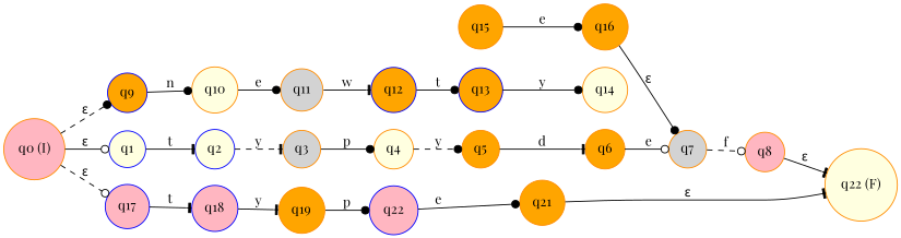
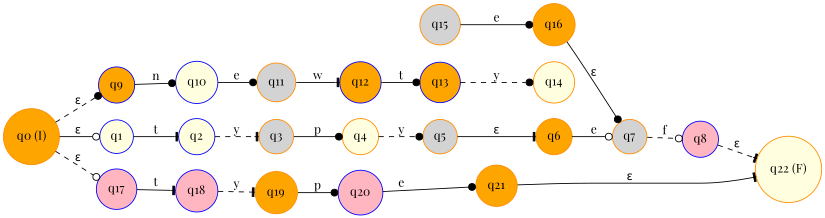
  digraph {
    fontname="Playfair Display"
    rankdir=LR
    node [color=darkorange fillcolor=orange fontname="Playfair Display" shape=circle style=filled]
    edge [arrowhead=dot fontname="Playfair Display" style=solid]
-   n1 [fillcolor=lightpink label="q0 (I)"]
+   n1 [label="q0 (I)"]
    n2 [color=blue fillcolor=lightyellow label=q1]
    n3 [color=blue label=q9]
    n4 [color=blue fillcolor=lightpink label=q17]
    n5 [color=blue fillcolor=lightyellow label=q2]
-   n6 [fillcolor=lightyellow label=q10]
+   n6 [color=blue fillcolor=lightyellow label=q10]
    n7 [color=blue fillcolor=lightpink label=q18]
    n8 [fillcolor=lightgrey label=q3]
    n9 [fillcolor=lightyellow label=q4]
-   n10 [label=q5]
+   n10 [fillcolor=lightgrey label=q5]
    n11 [label=q6]
    n12 [fillcolor=lightgrey label=q7]
-   n13 [fillcolor=lightpink label=q8]
+   n13 [color=blue fillcolor=lightpink label=q8]
    n14 [fillcolor=lightyellow label="q22 (F)"]
    n15 [fillcolor=lightgrey label=q11]
    n16 [color=blue label=q12]
    n17 [color=blue label=q13]
    n18 [fillcolor=lightyellow label=q14]
-   n19 [label=q15]
+   n19 [fillcolor=lightgrey label=q15]
    n20 [label=q16]
    n21 [label=q19]
-   n22 [color=blue fillcolor=lightpink label=q22]
+   n22 [color=blue fillcolor=lightpink label=q20]
    n23 [label=q21]
    n1 -> n2 [arrowhead=odot label="ε"]
    n1 -> n3 [label="ε" style=dashed]
    n1 -> n4 [arrowhead=odot label="ε" style=dashed]
    n2 -> n5 [arrowhead=tee label=t]
    n3 -> n6 [label=n]
    n4 -> n7 [arrowhead=tee label=t]
    n5 -> n8 [arrowhead=tee label=y style=dashed]
    n6 -> n15 [label=e]
-   n7 -> n21 [arrowhead=tee label=y]
+   n7 -> n21 [arrowhead=tee label=y style=dashed]
    n8 -> n9 [label=p]
    n9 -> n10 [label=y style=dashed]
-   n10 -> n11 [arrowhead=tee label=d]
+   n10 -> n11 [arrowhead=tee label="ε"]
    n11 -> n12 [arrowhead=odot label=e]
    n12 -> n13 [arrowhead=odot label=f style=dashed]
-   n13 -> n14 [arrowhead=tee label="ε"]
+   n13 -> n14 [arrowhead=tee label="ε" style=dashed]
    n15 -> n16 [arrowhead=tee label=w]
    n16 -> n17 [label=t]
-   n17 -> n18 [label=y]
+   n17 -> n18 [label=y style=dashed]
    n19 -> n20 [label=e]
    n20 -> n12 [label="ε"]
    n21 -> n22 [label=p]
    n22 -> n23 [label=e]
    n23 -> n14 [arrowhead=tee label="ε"]
  }
